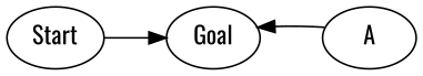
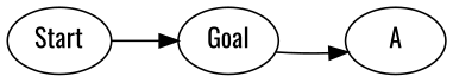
  digraph {
    fontname=Oswald
    rankdir=LR
    node [fontname=Oswald]
    edge [fontname=Oswald]
    Start
    Goal
    A
    Start -> Goal
-   A -> Goal
+   Goal -> A
  }
